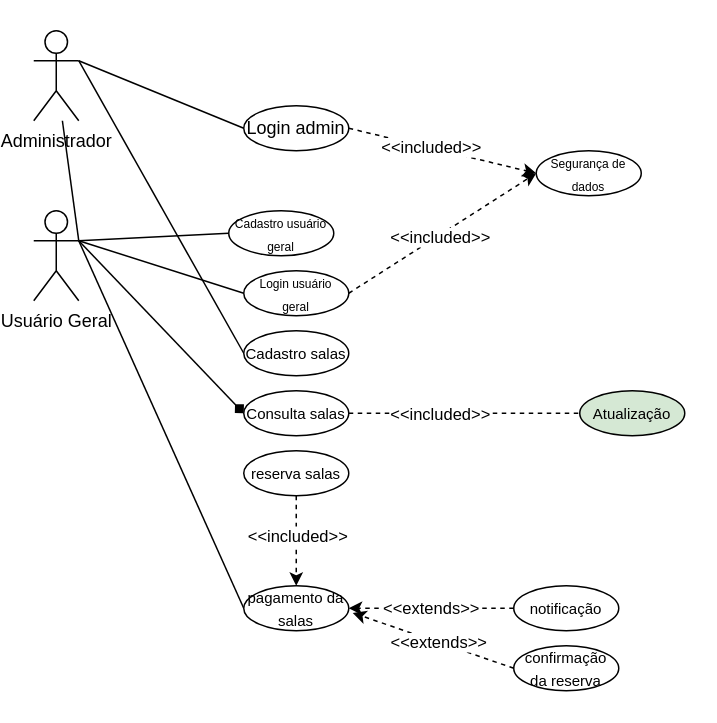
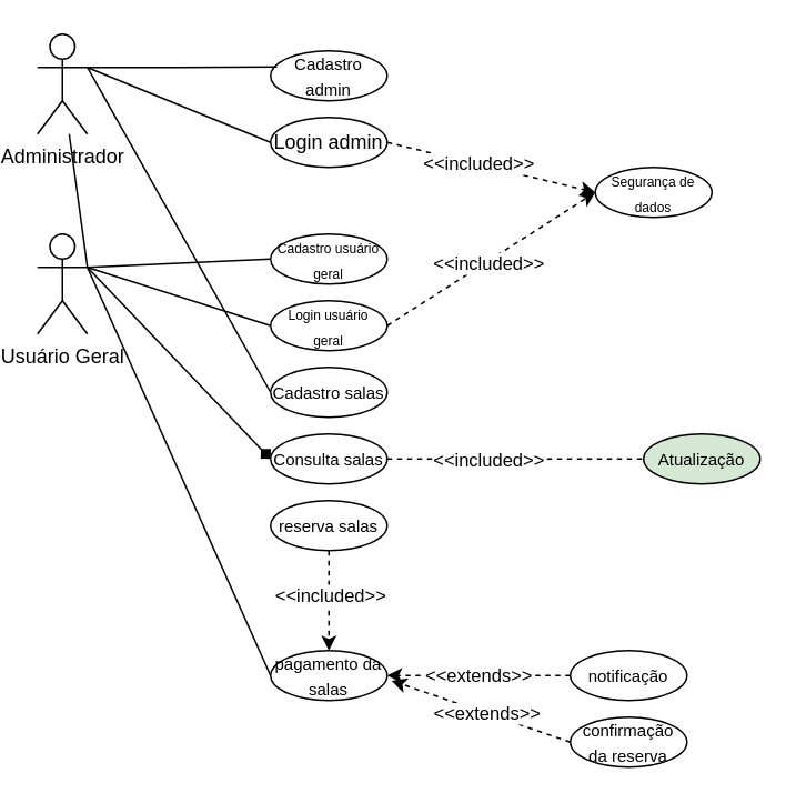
  <mxCell id="0" />
  <mxCell id="1" parent="0" />
  <mxCell id="2" style="rounded=0;orthogonalLoop=1;jettySize=auto;html=1;exitX=1;exitY=0.333;exitDx=0;exitDy=0;exitPerimeter=0;entryX=0;entryY=0.5;entryDx=0;entryDy=0;endArrow=none;startFill=0;" edge="1" parent="1" source="4" target="14"><mxGeometry relative="1" as="geometry" /></mxCell>
  <mxCell id="3" style="rounded=0;orthogonalLoop=1;jettySize=auto;html=1;exitX=1;exitY=0.333;exitDx=0;exitDy=0;exitPerimeter=0;entryX=0;entryY=0.5;entryDx=0;entryDy=0;endArrow=none;startFill=0;" edge="1" parent="1" source="4" target="21"><mxGeometry relative="1" as="geometry" /></mxCell>
  <mxCell id="4" value="Administrador" style="shape=umlActor;verticalLabelPosition=bottom;verticalAlign=top;html=1;outlineConnect=0;" vertex="1" parent="1"><mxGeometry x="20" y="20" width="30" height="60" as="geometry" /></mxCell>
  <mxCell id="5" style="rounded=0;orthogonalLoop=1;jettySize=auto;html=1;exitX=1;exitY=0.333;exitDx=0;exitDy=0;exitPerimeter=0;entryX=0;entryY=0.5;entryDx=0;entryDy=0;endArrow=none;startFill=0;" edge="1" parent="1" source="10" target="15"><mxGeometry relative="1" as="geometry" /></mxCell>
  <mxCell id="6" style="rounded=0;orthogonalLoop=1;jettySize=auto;html=1;exitX=1;exitY=0.333;exitDx=0;exitDy=0;exitPerimeter=0;entryX=0;entryY=0.5;entryDx=0;entryDy=0;endArrow=none;startFill=0;" edge="1" parent="1" source="10" target="18"><mxGeometry relative="1" as="geometry" /></mxCell>
  <mxCell id="7" style="rounded=0;orthogonalLoop=1;jettySize=auto;html=1;exitX=1;exitY=0.333;exitDx=0;exitDy=0;exitPerimeter=0;entryX=0;entryY=0.5;entryDx=0;entryDy=0;endArrow=diamond;startFill=0;" edge="1" parent="1" source="10" target="24"><mxGeometry relative="1" as="geometry" /></mxCell>
  <mxCell id="8" style="rounded=0;orthogonalLoop=1;jettySize=auto;html=1;exitX=1;exitY=0.333;exitDx=0;exitDy=0;exitPerimeter=0;endArrow=none;startFill=0;" edge="1" parent="1" source="10" target="4"><mxGeometry relative="1" as="geometry" /></mxCell>
  <mxCell id="9" style="rounded=0;orthogonalLoop=1;jettySize=auto;html=1;exitX=1;exitY=0.333;exitDx=0;exitDy=0;exitPerimeter=0;entryX=0;entryY=0.5;entryDx=0;entryDy=0;endArrow=none;startFill=0;" edge="1" parent="1" source="10" target="28"><mxGeometry relative="1" as="geometry" /></mxCell>
  <mxCell id="10" value="Usuário Geral&lt;div&gt;&lt;br&gt;&lt;/div&gt;" style="shape=umlActor;verticalLabelPosition=bottom;verticalAlign=top;html=1;outlineConnect=0;" vertex="1" parent="1"><mxGeometry x="20" y="140" width="30" height="60" as="geometry" /></mxCell>
+ <mxCell id="11" value="&lt;font style=&quot;font-size: 10px;&quot;&gt;Cadastro admin&lt;/font&gt;" style="ellipse;whiteSpace=wrap;html=1;" vertex="1" parent="1"><mxGeometry x="160" y="30" width="70" height="30" as="geometry" /></mxCell>
  <mxCell id="12" style="rounded=0;orthogonalLoop=1;jettySize=auto;html=1;exitX=1;exitY=0.5;exitDx=0;exitDy=0;entryX=0;entryY=0.5;entryDx=0;entryDy=0;dashed=1;" edge="1" parent="1" source="14" target="19"><mxGeometry relative="1" as="geometry" /></mxCell>
  <mxCell id="13" value="&amp;lt;&amp;lt;included&amp;gt;&amp;gt;" style="edgeLabel;html=1;align=center;verticalAlign=middle;resizable=0;points=[];" vertex="1" connectable="0" parent="12"><mxGeometry x="-0.133" y="1" relative="1" as="geometry"><mxPoint as="offset" /></mxGeometry></mxCell>
  <mxCell id="14" value="Login admin" style="ellipse;whiteSpace=wrap;html=1;" vertex="1" parent="1"><mxGeometry x="160" y="70" width="70" height="30" as="geometry" /></mxCell>
- <mxCell id="15" value="&lt;font style=&quot;font-size: 8px;&quot;&gt;Cadastro usuário geral&lt;/font&gt;" style="ellipse;whiteSpace=wrap;html=1;" vertex="1" parent="1"><mxGeometry x="150" y="140" width="70" height="30" as="geometry" /></mxCell>
+ <mxCell id="15" value="&lt;font style=&quot;font-size: 8px;&quot;&gt;Cadastro usuário geral&lt;/font&gt;" style="ellipse;whiteSpace=wrap;html=1;" vertex="1" parent="1"><mxGeometry x="160" y="140" width="70" height="30" as="geometry" /></mxCell>
  <mxCell id="16" style="rounded=0;orthogonalLoop=1;jettySize=auto;html=1;exitX=1;exitY=0.5;exitDx=0;exitDy=0;entryX=0;entryY=0.5;entryDx=0;entryDy=0;dashed=1;" edge="1" parent="1" source="18" target="19"><mxGeometry relative="1" as="geometry" /></mxCell>
  <mxCell id="17" value="&amp;lt;&amp;lt;included&amp;gt;&amp;gt;" style="edgeLabel;html=1;align=center;verticalAlign=middle;resizable=0;points=[];" vertex="1" connectable="0" parent="16"><mxGeometry x="-0.049" y="-1" relative="1" as="geometry"><mxPoint as="offset" /></mxGeometry></mxCell>
  <mxCell id="18" value="&lt;font style=&quot;font-size: 8px;&quot;&gt;Login usuário geral&lt;/font&gt;" style="ellipse;whiteSpace=wrap;html=1;" vertex="1" parent="1"><mxGeometry x="160" y="180" width="70" height="30" as="geometry" /></mxCell>
  <mxCell id="19" value="&lt;font style=&quot;font-size: 8px;&quot;&gt;Segurança de dados&lt;/font&gt;" style="ellipse;whiteSpace=wrap;html=1;" vertex="1" parent="1"><mxGeometry x="355" y="100" width="70" height="30" as="geometry" /></mxCell>
+ <mxCell id="20" style="edgeStyle=orthogonalEdgeStyle;rounded=0;orthogonalLoop=1;jettySize=auto;html=1;exitX=1;exitY=0.333;exitDx=0;exitDy=0;exitPerimeter=0;entryX=0.054;entryY=0.322;entryDx=0;entryDy=0;entryPerimeter=0;endArrow=none;startFill=0;" edge="1" parent="1" source="4" target="11"><mxGeometry relative="1" as="geometry" /></mxCell>
  <mxCell id="21" value="&lt;font style=&quot;font-size: 10px;&quot;&gt;Cadastro salas&lt;/font&gt;" style="ellipse;whiteSpace=wrap;html=1;" vertex="1" parent="1"><mxGeometry x="160" y="220" width="70" height="30" as="geometry" /></mxCell>
  <mxCell id="22" style="edgeStyle=orthogonalEdgeStyle;rounded=0;orthogonalLoop=1;jettySize=auto;html=1;exitX=1;exitY=0.5;exitDx=0;exitDy=0;entryX=0;entryY=0.5;entryDx=0;entryDy=0;dashed=1;endArrow=none;" edge="1" parent="1" source="24" target="35"><mxGeometry relative="1" as="geometry" /></mxCell>
  <mxCell id="23" value="&amp;lt;&amp;lt;included&amp;gt;&amp;gt;" style="edgeLabel;html=1;align=center;verticalAlign=middle;resizable=0;points=[];" vertex="1" connectable="0" parent="22"><mxGeometry x="-0.226" relative="1" as="geometry"><mxPoint as="offset" /></mxGeometry></mxCell>
  <mxCell id="24" value="&lt;font style=&quot;font-size: 10px;&quot;&gt;Consulta&lt;/font&gt;&lt;span style=&quot;font-size: 10px; background-color: transparent; color: light-dark(rgb(0, 0, 0), rgb(255, 255, 255));&quot;&gt;&amp;nbsp;salas&lt;/span&gt;" style="ellipse;whiteSpace=wrap;html=1;" vertex="1" parent="1"><mxGeometry x="160" y="260" width="70" height="30" as="geometry" /></mxCell>
  <mxCell id="25" style="edgeStyle=orthogonalEdgeStyle;rounded=0;orthogonalLoop=1;jettySize=auto;html=1;exitX=0.5;exitY=1;exitDx=0;exitDy=0;entryX=0.5;entryY=0;entryDx=0;entryDy=0;dashed=1;" edge="1" parent="1" source="27" target="28"><mxGeometry relative="1" as="geometry" /></mxCell>
  <mxCell id="26" value="&amp;lt;&amp;lt;included&amp;gt;&amp;gt;" style="edgeLabel;html=1;align=center;verticalAlign=middle;resizable=0;points=[];" vertex="1" connectable="0" parent="25"><mxGeometry x="-0.141" relative="1" as="geometry"><mxPoint as="offset" /></mxGeometry></mxCell>
  <mxCell id="27" value="&lt;span style=&quot;font-size: 10px; background-color: transparent; color: light-dark(rgb(0, 0, 0), rgb(255, 255, 255));&quot;&gt;reserva salas&lt;/span&gt;" style="ellipse;whiteSpace=wrap;html=1;" vertex="1" parent="1"><mxGeometry x="160" y="300" width="70" height="30" as="geometry" /></mxCell>
  <mxCell id="28" value="&lt;span style=&quot;font-size: 10px;&quot;&gt;pagamento da salas&lt;/span&gt;" style="ellipse;whiteSpace=wrap;html=1;" vertex="1" parent="1"><mxGeometry x="160" y="390" width="70" height="30" as="geometry" /></mxCell>
  <mxCell id="29" style="edgeStyle=orthogonalEdgeStyle;rounded=0;orthogonalLoop=1;jettySize=auto;html=1;exitX=0;exitY=0.5;exitDx=0;exitDy=0;entryX=1;entryY=0.5;entryDx=0;entryDy=0;dashed=1;" edge="1" parent="1" source="31" target="28"><mxGeometry relative="1" as="geometry" /></mxCell>
  <mxCell id="30" value="&amp;lt;&amp;lt;extends&amp;gt;&amp;gt;" style="edgeLabel;html=1;align=center;verticalAlign=middle;resizable=0;points=[];" vertex="1" connectable="0" parent="29"><mxGeometry x="0.013" y="-1" relative="1" as="geometry"><mxPoint as="offset" /></mxGeometry></mxCell>
  <mxCell id="31" value="&lt;span style=&quot;font-size: 10px;&quot;&gt;notificação&lt;/span&gt;" style="ellipse;whiteSpace=wrap;html=1;" vertex="1" parent="1"><mxGeometry x="340" y="390" width="70" height="30" as="geometry" /></mxCell>
  <mxCell id="32" value="&lt;span style=&quot;font-size: 10px;&quot;&gt;confirmação da reserva&lt;/span&gt;" style="ellipse;whiteSpace=wrap;html=1;" vertex="1" parent="1"><mxGeometry x="340" y="430" width="70" height="30" as="geometry" /></mxCell>
  <mxCell id="33" style="rounded=0;orthogonalLoop=1;jettySize=auto;html=1;exitX=0;exitY=0.5;exitDx=0;exitDy=0;entryX=1.038;entryY=0.603;entryDx=0;entryDy=0;entryPerimeter=0;dashed=1;" edge="1" parent="1" source="32" target="28"><mxGeometry relative="1" as="geometry" /></mxCell>
  <mxCell id="34" value="&amp;lt;&amp;lt;extends&amp;gt;&amp;gt;" style="edgeLabel;html=1;align=center;verticalAlign=middle;resizable=0;points=[];" vertex="1" connectable="0" parent="33"><mxGeometry x="-0.065" relative="1" as="geometry"><mxPoint as="offset" /></mxGeometry></mxCell>
  <mxCell id="35" value="&lt;span style=&quot;font-size: 10px;&quot;&gt;Atualização&lt;/span&gt;" style="ellipse;whiteSpace=wrap;html=1;fillColor=#d5e8d4;" vertex="1" parent="1"><mxGeometry x="384" y="260" width="70" height="30" as="geometry" /></mxCell>
